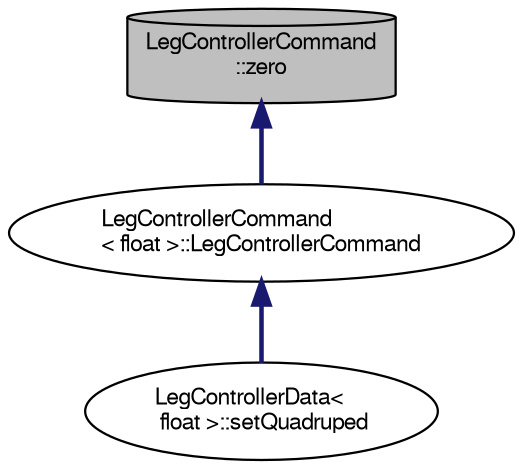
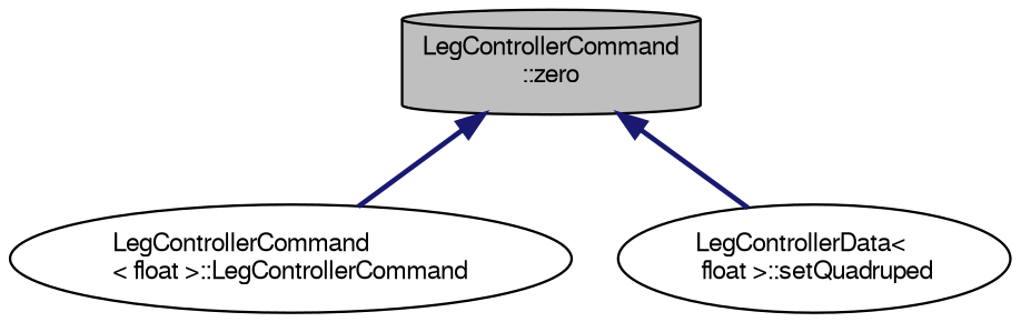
  digraph {
    rankdir=TB
    node [color=black fillcolor=white fontname=FreeSans fontsize=10 shape=ellipse style=filled]
    edge [color=midnightblue dir=back fontname=FreeSans fontsize=10 labelfontname=FreeSans labelfontsize=10 style=bold]
    n1 [fillcolor=grey75 fontcolor=black height=0.2 label="LegControllerCommand\l::zero" shape=cylinder width=0.4]
    n2 [height=0.2 label="LegControllerCommand\l\< float \>::LegControllerCommand" width=0.4]
    n3 [height=0.2 label="LegControllerData\<\l float \>::setQuadruped" width=0.4]
    n1 -> n2
-   n2 -> n3
+   n1 -> n3
  }
